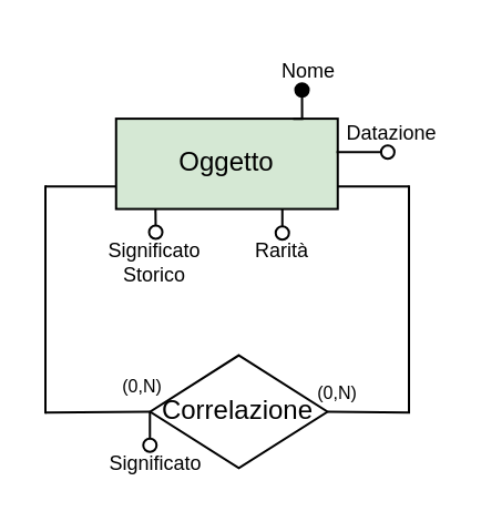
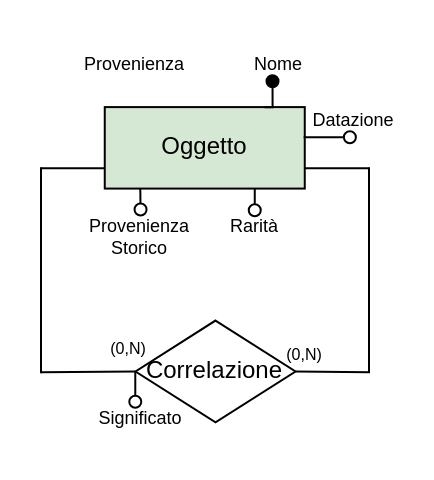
  <mxCell id="0" />
  <mxCell id="1" parent="0" />
  <mxCell id="2" value="Oggetto" style="whiteSpace=wrap;html=1;align=center;fillColor=#d5e8d4;" parent="1" vertex="1"><mxGeometry x="51.88" y="53.045" width="100" height="40.739" as="geometry" /></mxCell>
  <mxCell id="3" value="Correlazione" style="shape=rhombus;perimeter=rhombusPerimeter;whiteSpace=wrap;html=1;align=center;" parent="1" vertex="1"><mxGeometry x="67.26" y="159.778" width="80" height="50.924" as="geometry" /></mxCell>
  <mxCell id="4" value="&lt;font style=&quot;font-size: 9px;&quot;&gt;Nome&lt;/font&gt;" style="text;html=1;align=center;verticalAlign=middle;whiteSpace=wrap;rounded=0;" parent="1" vertex="1"><mxGeometry x="119.38" y="20.151" width="40" height="22" as="geometry" /></mxCell>
+ <mxCell id="5" value="&lt;font style=&quot;font-size: 9px;&quot;&gt;Provenienza&lt;/font&gt;" style="text;html=1;align=center;verticalAlign=middle;whiteSpace=wrap;rounded=0;" parent="1" vertex="1"><mxGeometry x="46.88" y="22.491" width="40" height="17.314" as="geometry" /></mxCell>
  <mxCell id="6" value="&lt;font style=&quot;font-size: 9px;&quot;&gt;Datazione&lt;/font&gt;" style="text;html=1;align=center;verticalAlign=middle;whiteSpace=wrap;rounded=0;" parent="1" vertex="1"><mxGeometry x="159.38" y="50.02" width="35" height="18" as="geometry" /></mxCell>
- <mxCell id="7" value="&lt;p style=&quot;line-height: 77%;&quot;&gt;&lt;font style=&quot;font-size: 9px;&quot;&gt;Significato Storico&lt;/font&gt;&lt;/p&gt;" style="text;html=1;align=center;verticalAlign=middle;whiteSpace=wrap;rounded=0;spacing=2;spacingTop=0;" parent="1" vertex="1"><mxGeometry x="42.26" y="109.12" width="55" height="17.314" as="geometry" /></mxCell>
+ <mxCell id="7" value="&lt;p style=&quot;line-height: 77%;&quot;&gt;&lt;font style=&quot;font-size: 9px;&quot;&gt;Provenienza Storico&lt;/font&gt;&lt;/p&gt;" style="text;html=1;align=center;verticalAlign=middle;whiteSpace=wrap;rounded=0;spacing=2;spacingTop=0;" parent="1" vertex="1"><mxGeometry x="42.26" y="109.12" width="55" height="17.314" as="geometry" /></mxCell>
  <mxCell id="8" style="edgeStyle=orthogonalEdgeStyle;rounded=0;orthogonalLoop=1;jettySize=auto;html=1;exitX=0.75;exitY=1;exitDx=0;exitDy=0;entryX=0.578;entryY=0.124;entryDx=0;entryDy=0;entryPerimeter=0;endArrow=oval;endFill=0;" parent="1" source="2" edge="1"><mxGeometry relative="1" as="geometry"><mxPoint x="126.88" y="104.589" as="targetPoint" /></mxGeometry></mxCell>
  <mxCell id="9" value="&lt;font style=&quot;font-size: 8px;&quot;&gt;(0,N)&lt;/font&gt;" style="text;html=1;align=center;verticalAlign=middle;whiteSpace=wrap;rounded=1;strokeColor=none;glass=0;" parent="1" vertex="1"><mxGeometry x="39.38" y="163.61" width="50" height="19" as="geometry" /></mxCell>
  <mxCell id="10" value="&lt;font style=&quot;font-size: 8px;&quot;&gt;(0,N)&lt;/font&gt;" style="text;html=1;align=center;verticalAlign=middle;whiteSpace=wrap;rounded=1;strokeColor=none;glass=0;" parent="1" vertex="1"><mxGeometry x="126.88" y="163.61" width="50" height="24.24" as="geometry" /></mxCell>
  <mxCell id="11" value="&lt;font style=&quot;font-size: 9px;&quot;&gt;Significato&lt;/font&gt;" style="text;html=1;align=center;verticalAlign=middle;whiteSpace=wrap;rounded=0;" parent="1" vertex="1"><mxGeometry x="50.14" y="199.69" width="40" height="17.314" as="geometry" /></mxCell>
  <mxCell id="12" value="&lt;font style=&quot;font-size: 9px;&quot;&gt;Rarità&lt;/font&gt;" style="text;html=1;align=center;verticalAlign=middle;whiteSpace=wrap;rounded=0;" parent="1" vertex="1"><mxGeometry x="107.26" y="103.022" width="40" height="17.314" as="geometry" /></mxCell>
  <mxCell id="13" style="edgeStyle=orthogonalEdgeStyle;rounded=0;orthogonalLoop=1;jettySize=auto;html=1;exitX=0.75;exitY=1;exitDx=0;exitDy=0;entryX=0.578;entryY=0.124;entryDx=0;entryDy=0;entryPerimeter=0;endArrow=oval;endFill=0;" parent="1" edge="1"><mxGeometry relative="1" as="geometry"><mxPoint x="69.65" y="93.78" as="sourcePoint" /><mxPoint x="69.77" y="104.249" as="targetPoint" /></mxGeometry></mxCell>
  <mxCell id="14" style="edgeStyle=orthogonalEdgeStyle;rounded=0;orthogonalLoop=1;jettySize=auto;html=1;exitX=1;exitY=0;exitDx=0;exitDy=0;endArrow=oval;endFill=0;" parent="1" edge="1"><mxGeometry relative="1" as="geometry"><mxPoint x="67.14" y="185.38" as="sourcePoint" /><mxPoint x="67.14" y="200.38" as="targetPoint" /></mxGeometry></mxCell>
  <mxCell id="15" value="" style="endArrow=none;html=1;rounded=0;entryX=0;entryY=0.75;entryDx=0;entryDy=0;" parent="1" target="2" edge="1"><mxGeometry width="50" height="50" relative="1" as="geometry"><mxPoint x="20" y="83.61" as="sourcePoint" /><mxPoint x="20" y="102.61" as="targetPoint" /></mxGeometry></mxCell>
  <mxCell id="16" value="" style="endArrow=none;html=1;rounded=0;" parent="1" edge="1"><mxGeometry width="50" height="50" relative="1" as="geometry"><mxPoint x="20" y="186.11" as="sourcePoint" /><mxPoint x="20" y="83.11" as="targetPoint" /></mxGeometry></mxCell>
  <mxCell id="17" value="" style="endArrow=none;html=1;rounded=0;entryX=0;entryY=0.5;entryDx=0;entryDy=0;" parent="1" target="3" edge="1"><mxGeometry width="50" height="50" relative="1" as="geometry"><mxPoint x="20" y="185.61" as="sourcePoint" /><mxPoint x="50" y="172.61" as="targetPoint" /></mxGeometry></mxCell>
  <mxCell id="18" value="" style="endArrow=none;html=1;rounded=0;exitX=1;exitY=0.5;exitDx=0;exitDy=0;" parent="1" source="3" edge="1"><mxGeometry width="50" height="50" relative="1" as="geometry"><mxPoint x="140" y="162.61" as="sourcePoint" /><mxPoint x="184.5" y="185.61" as="targetPoint" /></mxGeometry></mxCell>
  <mxCell id="19" value="" style="endArrow=none;html=1;rounded=0;" parent="1" edge="1"><mxGeometry width="50" height="50" relative="1" as="geometry"><mxPoint x="184" y="185.61" as="sourcePoint" /><mxPoint x="184" y="83.11" as="targetPoint" /></mxGeometry></mxCell>
  <mxCell id="20" value="" style="endArrow=none;html=1;rounded=0;entryX=0;entryY=0.75;entryDx=0;entryDy=0;" parent="1" edge="1"><mxGeometry width="50" height="50" relative="1" as="geometry"><mxPoint x="151.88" y="83.61" as="sourcePoint" /><mxPoint x="183.88" y="83.61" as="targetPoint" /></mxGeometry></mxCell>
  <mxCell id="21" style="edgeStyle=orthogonalEdgeStyle;rounded=0;orthogonalLoop=1;jettySize=auto;html=1;exitX=0.25;exitY=0;exitDx=0;exitDy=0;entryX=0.842;entryY=1.009;entryDx=0;entryDy=0;entryPerimeter=0;endArrow=oval;endFill=1;" parent="1" edge="1"><mxGeometry relative="1" as="geometry"><mxPoint x="131.76" y="53.14" as="sourcePoint" /><mxPoint x="135.76" y="40.14" as="targetPoint" /></mxGeometry></mxCell>
  <mxCell id="22" style="edgeStyle=orthogonalEdgeStyle;rounded=0;orthogonalLoop=1;jettySize=auto;html=1;exitX=1;exitY=0.5;exitDx=0;exitDy=0;endArrow=oval;endFill=0;" parent="1" edge="1"><mxGeometry relative="1" as="geometry"><mxPoint x="151.32" y="68.12" as="sourcePoint" /><mxPoint x="174.44" y="68.12" as="targetPoint" /></mxGeometry></mxCell>
